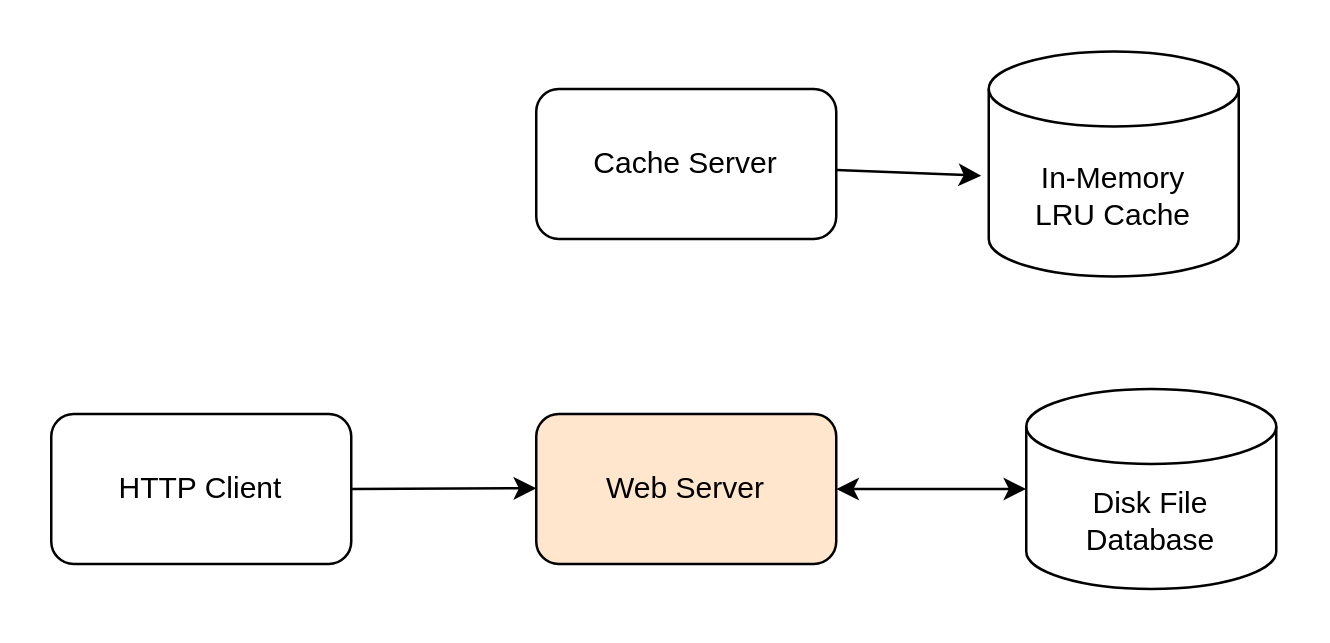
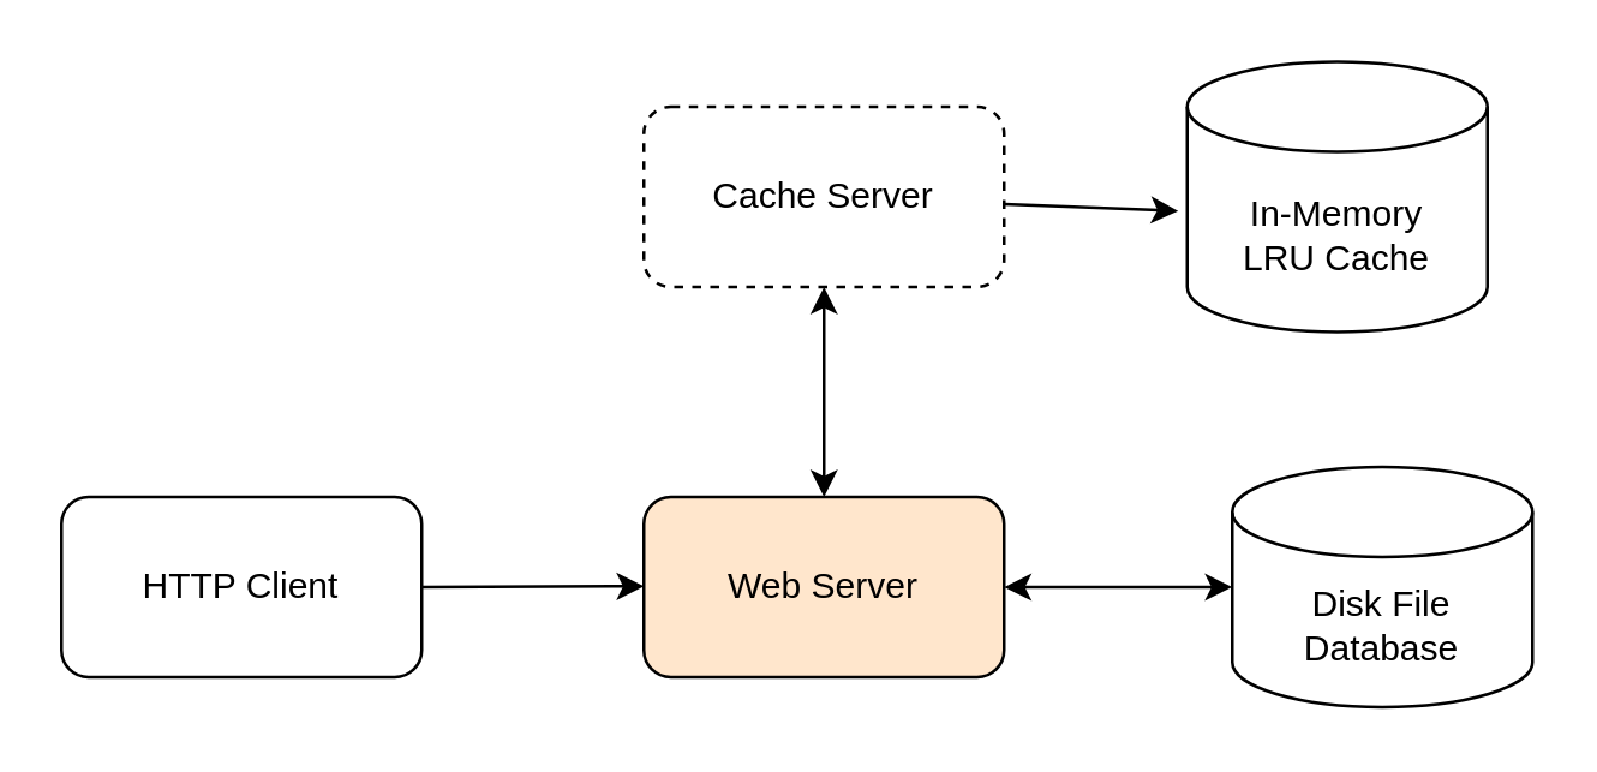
  <mxCell id="0" />
  <mxCell id="1" parent="0" />
  <mxCell id="2" value="HTTP Client" style="rounded=1;whiteSpace=wrap;html=1;" vertex="1" parent="1"><mxGeometry x="20" y="165" width="120" height="60" as="geometry" /></mxCell>
  <mxCell id="3" value="Web Server" style="rounded=1;whiteSpace=wrap;html=1;fillColor=#ffe6cc;" vertex="1" parent="1"><mxGeometry x="214" y="165" width="120" height="60" as="geometry" /></mxCell>
- <mxCell id="4" value="Cache Server" style="rounded=1;whiteSpace=wrap;html=1;" vertex="1" parent="1"><mxGeometry x="214" y="35" width="120" height="60" as="geometry" /></mxCell>
+ <mxCell id="4" value="Cache Server" style="rounded=1;whiteSpace=wrap;html=1;dashed=1;" vertex="1" parent="1"><mxGeometry x="214" y="35" width="120" height="60" as="geometry" /></mxCell>
  <mxCell id="5" value="Disk File&lt;br&gt;Database" style="shape=cylinder3;whiteSpace=wrap;html=1;boundedLbl=1;backgroundOutline=1;size=15;" vertex="1" parent="1"><mxGeometry x="410" y="155" width="100" height="80" as="geometry" /></mxCell>
  <mxCell id="6" value="In-Memory&lt;br&gt;LRU Cache" style="shape=cylinder3;whiteSpace=wrap;html=1;boundedLbl=1;backgroundOutline=1;size=15;" vertex="1" parent="1"><mxGeometry x="395" y="20" width="100" height="90" as="geometry" /></mxCell>
  <mxCell id="7" value="" style="endArrow=classic;html=1;entryX=-0.03;entryY=0.552;entryDx=0;entryDy=0;entryPerimeter=0;" edge="1" parent="1" source="4" target="6"><mxGeometry width="50" height="50" relative="1" as="geometry"><mxPoint x="284" y="175" as="sourcePoint" /><mxPoint x="284" y="105" as="targetPoint" /></mxGeometry></mxCell>
  <mxCell id="8" value="" style="endArrow=classic;html=1;entryX=0;entryY=0.496;entryDx=0;entryDy=0;entryPerimeter=0;exitX=1;exitY=0.5;exitDx=0;exitDy=0;" edge="1" parent="1" source="2"><mxGeometry width="50" height="50" relative="1" as="geometry"><mxPoint x="150" y="195" as="sourcePoint" /><mxPoint x="214" y="194.71" as="targetPoint" /></mxGeometry></mxCell>
+ <mxCell id="9" value="" style="endArrow=classic;startArrow=classic;html=1;entryX=0.5;entryY=1;entryDx=0;entryDy=0;exitX=0.5;exitY=0;exitDx=0;exitDy=0;" edge="1" parent="1" source="3" target="4"><mxGeometry width="50" height="50" relative="1" as="geometry"><mxPoint x="310" y="175" as="sourcePoint" /><mxPoint x="360" y="125" as="targetPoint" /></mxGeometry></mxCell>
  <mxCell id="10" value="" style="endArrow=classic;startArrow=classic;html=1;entryX=0;entryY=0.5;entryDx=0;entryDy=0;exitX=1;exitY=0.5;exitDx=0;exitDy=0;entryPerimeter=0;" edge="1" parent="1" source="3" target="5"><mxGeometry width="50" height="50" relative="1" as="geometry"><mxPoint x="284" y="175" as="sourcePoint" /><mxPoint x="284" y="105" as="targetPoint" /></mxGeometry></mxCell>
